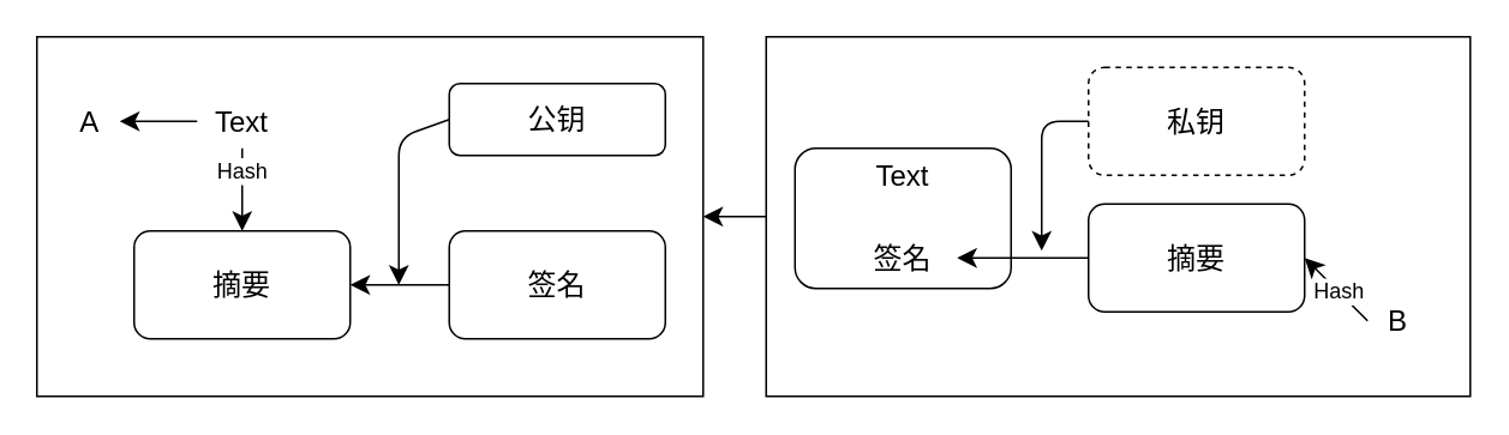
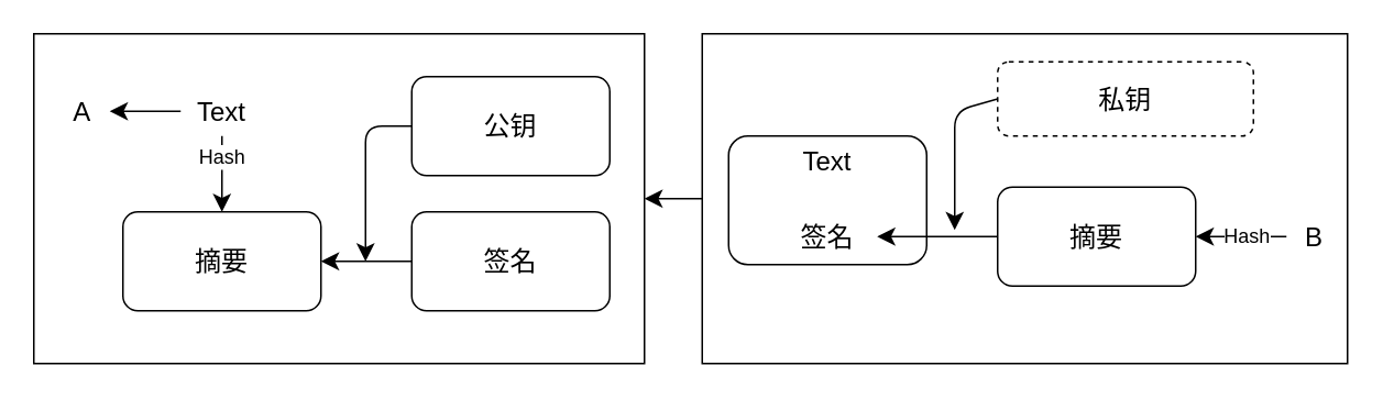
  <mxCell id="0" />
  <mxCell id="1" parent="0" />
  <mxCell id="2" value="" style="rounded=0;whiteSpace=wrap;html=1;fontSize=16;" vertex="1" parent="1"><mxGeometry x="425" y="20" width="391" height="200" as="geometry" /></mxCell>
  <mxCell id="3" value="" style="rounded=0;whiteSpace=wrap;html=1;fontSize=16;" vertex="1" parent="1"><mxGeometry x="20" y="20" width="370" height="200" as="geometry" /></mxCell>
  <mxCell id="4" value="Text" style="text;html=1;strokeColor=none;fillColor=none;align=center;verticalAlign=middle;whiteSpace=wrap;rounded=0;fontSize=16;" vertex="1" parent="1"><mxGeometry x="109" y="52" width="50" height="30" as="geometry" /></mxCell>
  <mxCell id="5" value="摘要" style="rounded=1;whiteSpace=wrap;html=1;fontSize=16;" vertex="1" parent="1"><mxGeometry x="74" y="128" width="120" height="60" as="geometry" /></mxCell>
  <mxCell id="6" value="Hash" style="endArrow=classic;html=1;rounded=0;fontSize=12;startSize=8;endSize=8;curved=1;entryX=0.5;entryY=0;entryDx=0;entryDy=0;" edge="1" parent="1" source="4" target="5"><mxGeometry x="-0.435" width="50" height="50" relative="1" as="geometry"><mxPoint x="-56" y="139" as="sourcePoint" /><mxPoint x="-6" y="89" as="targetPoint" /><mxPoint as="offset" /></mxGeometry></mxCell>
  <mxCell id="7" value="A" style="text;html=1;strokeColor=none;fillColor=none;align=center;verticalAlign=middle;whiteSpace=wrap;rounded=0;fontSize=16;" vertex="1" parent="1"><mxGeometry x="33" y="52" width="33" height="30" as="geometry" /></mxCell>
  <mxCell id="8" value="" style="endArrow=classic;html=1;rounded=0;fontSize=12;startSize=8;endSize=8;curved=1;exitX=0;exitY=0.5;exitDx=0;exitDy=0;entryX=1;entryY=0.5;entryDx=0;entryDy=0;" edge="1" parent="1" source="4" target="7"><mxGeometry width="50" height="50" relative="1" as="geometry"><mxPoint x="2" y="164" as="sourcePoint" /><mxPoint x="52" y="114" as="targetPoint" /></mxGeometry></mxCell>
  <mxCell id="9" value="签名" style="rounded=1;whiteSpace=wrap;html=1;fontSize=16;" vertex="1" parent="1"><mxGeometry x="249" y="128" width="120" height="60" as="geometry" /></mxCell>
- <mxCell id="10" value="公钥" style="rounded=1;whiteSpace=wrap;html=1;fontSize=16;" vertex="1" parent="1"><mxGeometry x="249" y="46" width="120" height="40" as="geometry" /></mxCell>
+ <mxCell id="10" value="公钥" style="rounded=1;whiteSpace=wrap;html=1;fontSize=16;" vertex="1" parent="1"><mxGeometry x="249" y="46" width="120" height="60" as="geometry" /></mxCell>
  <mxCell id="11" value="" style="endArrow=classic;html=1;rounded=0;fontSize=12;startSize=8;endSize=8;curved=1;exitX=0;exitY=0.5;exitDx=0;exitDy=0;entryX=1;entryY=0.5;entryDx=0;entryDy=0;" edge="1" parent="1" source="9" target="5"><mxGeometry width="50" height="50" relative="1" as="geometry"><mxPoint x="99" y="288" as="sourcePoint" /><mxPoint x="149" y="238" as="targetPoint" /></mxGeometry></mxCell>
  <mxCell id="12" value="" style="endArrow=classic;html=1;rounded=1;fontSize=12;startSize=8;endSize=8;exitX=0;exitY=0.5;exitDx=0;exitDy=0;" edge="1" parent="1" source="10"><mxGeometry width="50" height="50" relative="1" as="geometry"><mxPoint x="182" y="69" as="sourcePoint" /><mxPoint x="221" y="158" as="targetPoint" /><Array as="points"><mxPoint x="221" y="76" /></Array></mxGeometry></mxCell>
  <mxCell id="13" value="" style="rounded=1;whiteSpace=wrap;html=1;fontSize=16;" vertex="1" parent="1"><mxGeometry x="441" y="82" width="120" height="78" as="geometry" /></mxCell>
  <mxCell id="14" value="Text" style="text;html=1;strokeColor=none;fillColor=none;align=center;verticalAlign=middle;whiteSpace=wrap;rounded=0;fontSize=16;" vertex="1" parent="1"><mxGeometry x="471" y="82" width="60" height="30" as="geometry" /></mxCell>
  <mxCell id="15" value="签名" style="text;html=1;strokeColor=none;fillColor=none;align=center;verticalAlign=middle;whiteSpace=wrap;rounded=0;fontSize=16;" vertex="1" parent="1"><mxGeometry x="471" y="128" width="60" height="30" as="geometry" /></mxCell>
  <mxCell id="16" value="摘要" style="rounded=1;whiteSpace=wrap;html=1;fontSize=16;" vertex="1" parent="1"><mxGeometry x="604" y="113" width="120" height="60" as="geometry" /></mxCell>
  <mxCell id="17" value="" style="endArrow=classic;html=1;rounded=1;fontSize=12;startSize=8;endSize=8;exitX=0;exitY=0.5;exitDx=0;exitDy=0;entryX=1;entryY=0.5;entryDx=0;entryDy=0;" edge="1" parent="1" source="16" target="15"><mxGeometry width="50" height="50" relative="1" as="geometry"><mxPoint x="571" y="238" as="sourcePoint" /><mxPoint x="621" y="188" as="targetPoint" /></mxGeometry></mxCell>
- <mxCell id="18" value="私钥" style="rounded=1;whiteSpace=wrap;html=1;fontSize=16;dashed=1;" vertex="1" parent="1"><mxGeometry x="604" y="37" width="120" height="60" as="geometry" /></mxCell>
+ <mxCell id="18" value="私钥" style="rounded=1;whiteSpace=wrap;html=1;fontSize=16;dashed=1;" vertex="1" parent="1"><mxGeometry x="604" y="37" width="155" height="45" as="geometry" /></mxCell>
  <mxCell id="19" value="" style="endArrow=classic;html=1;rounded=1;fontSize=12;startSize=8;endSize=8;exitX=0;exitY=0.5;exitDx=0;exitDy=0;" edge="1" parent="1" source="18"><mxGeometry width="50" height="50" relative="1" as="geometry"><mxPoint x="535" y="-10" as="sourcePoint" /><mxPoint x="578" y="139" as="targetPoint" /><Array as="points"><mxPoint x="578" y="67" /></Array></mxGeometry></mxCell>
- <mxCell id="20" value="B" style="text;html=1;strokeColor=none;fillColor=none;align=center;verticalAlign=middle;whiteSpace=wrap;rounded=0;fontSize=16;" vertex="1" parent="1"><mxGeometry x="759" y="163" width="34" height="30" as="geometry" /></mxCell>
+ <mxCell id="20" value="B" style="text;html=1;strokeColor=none;fillColor=none;align=center;verticalAlign=middle;whiteSpace=wrap;rounded=0;fontSize=16;" vertex="1" parent="1"><mxGeometry x="779" y="128" width="34" height="30" as="geometry" /></mxCell>
  <mxCell id="21" value="Hash" style="endArrow=classic;html=1;rounded=1;fontSize=12;startSize=8;endSize=8;exitX=0;exitY=0.5;exitDx=0;exitDy=0;entryX=1;entryY=0.5;entryDx=0;entryDy=0;startArrow=none;" edge="1" parent="1" source="20" target="16"><mxGeometry x="-0.127" width="50" height="50" relative="1" as="geometry"><mxPoint x="768" y="266" as="sourcePoint" /><mxPoint x="818" y="216" as="targetPoint" /><mxPoint as="offset" /></mxGeometry></mxCell>
  <mxCell id="22" value="" style="endArrow=classic;html=1;rounded=1;fontSize=12;startSize=8;endSize=8;" edge="1" parent="1" source="2" target="3"><mxGeometry width="50" height="50" relative="1" as="geometry"><mxPoint x="427" y="132" as="sourcePoint" /><mxPoint x="421" y="69" as="targetPoint" /></mxGeometry></mxCell>
